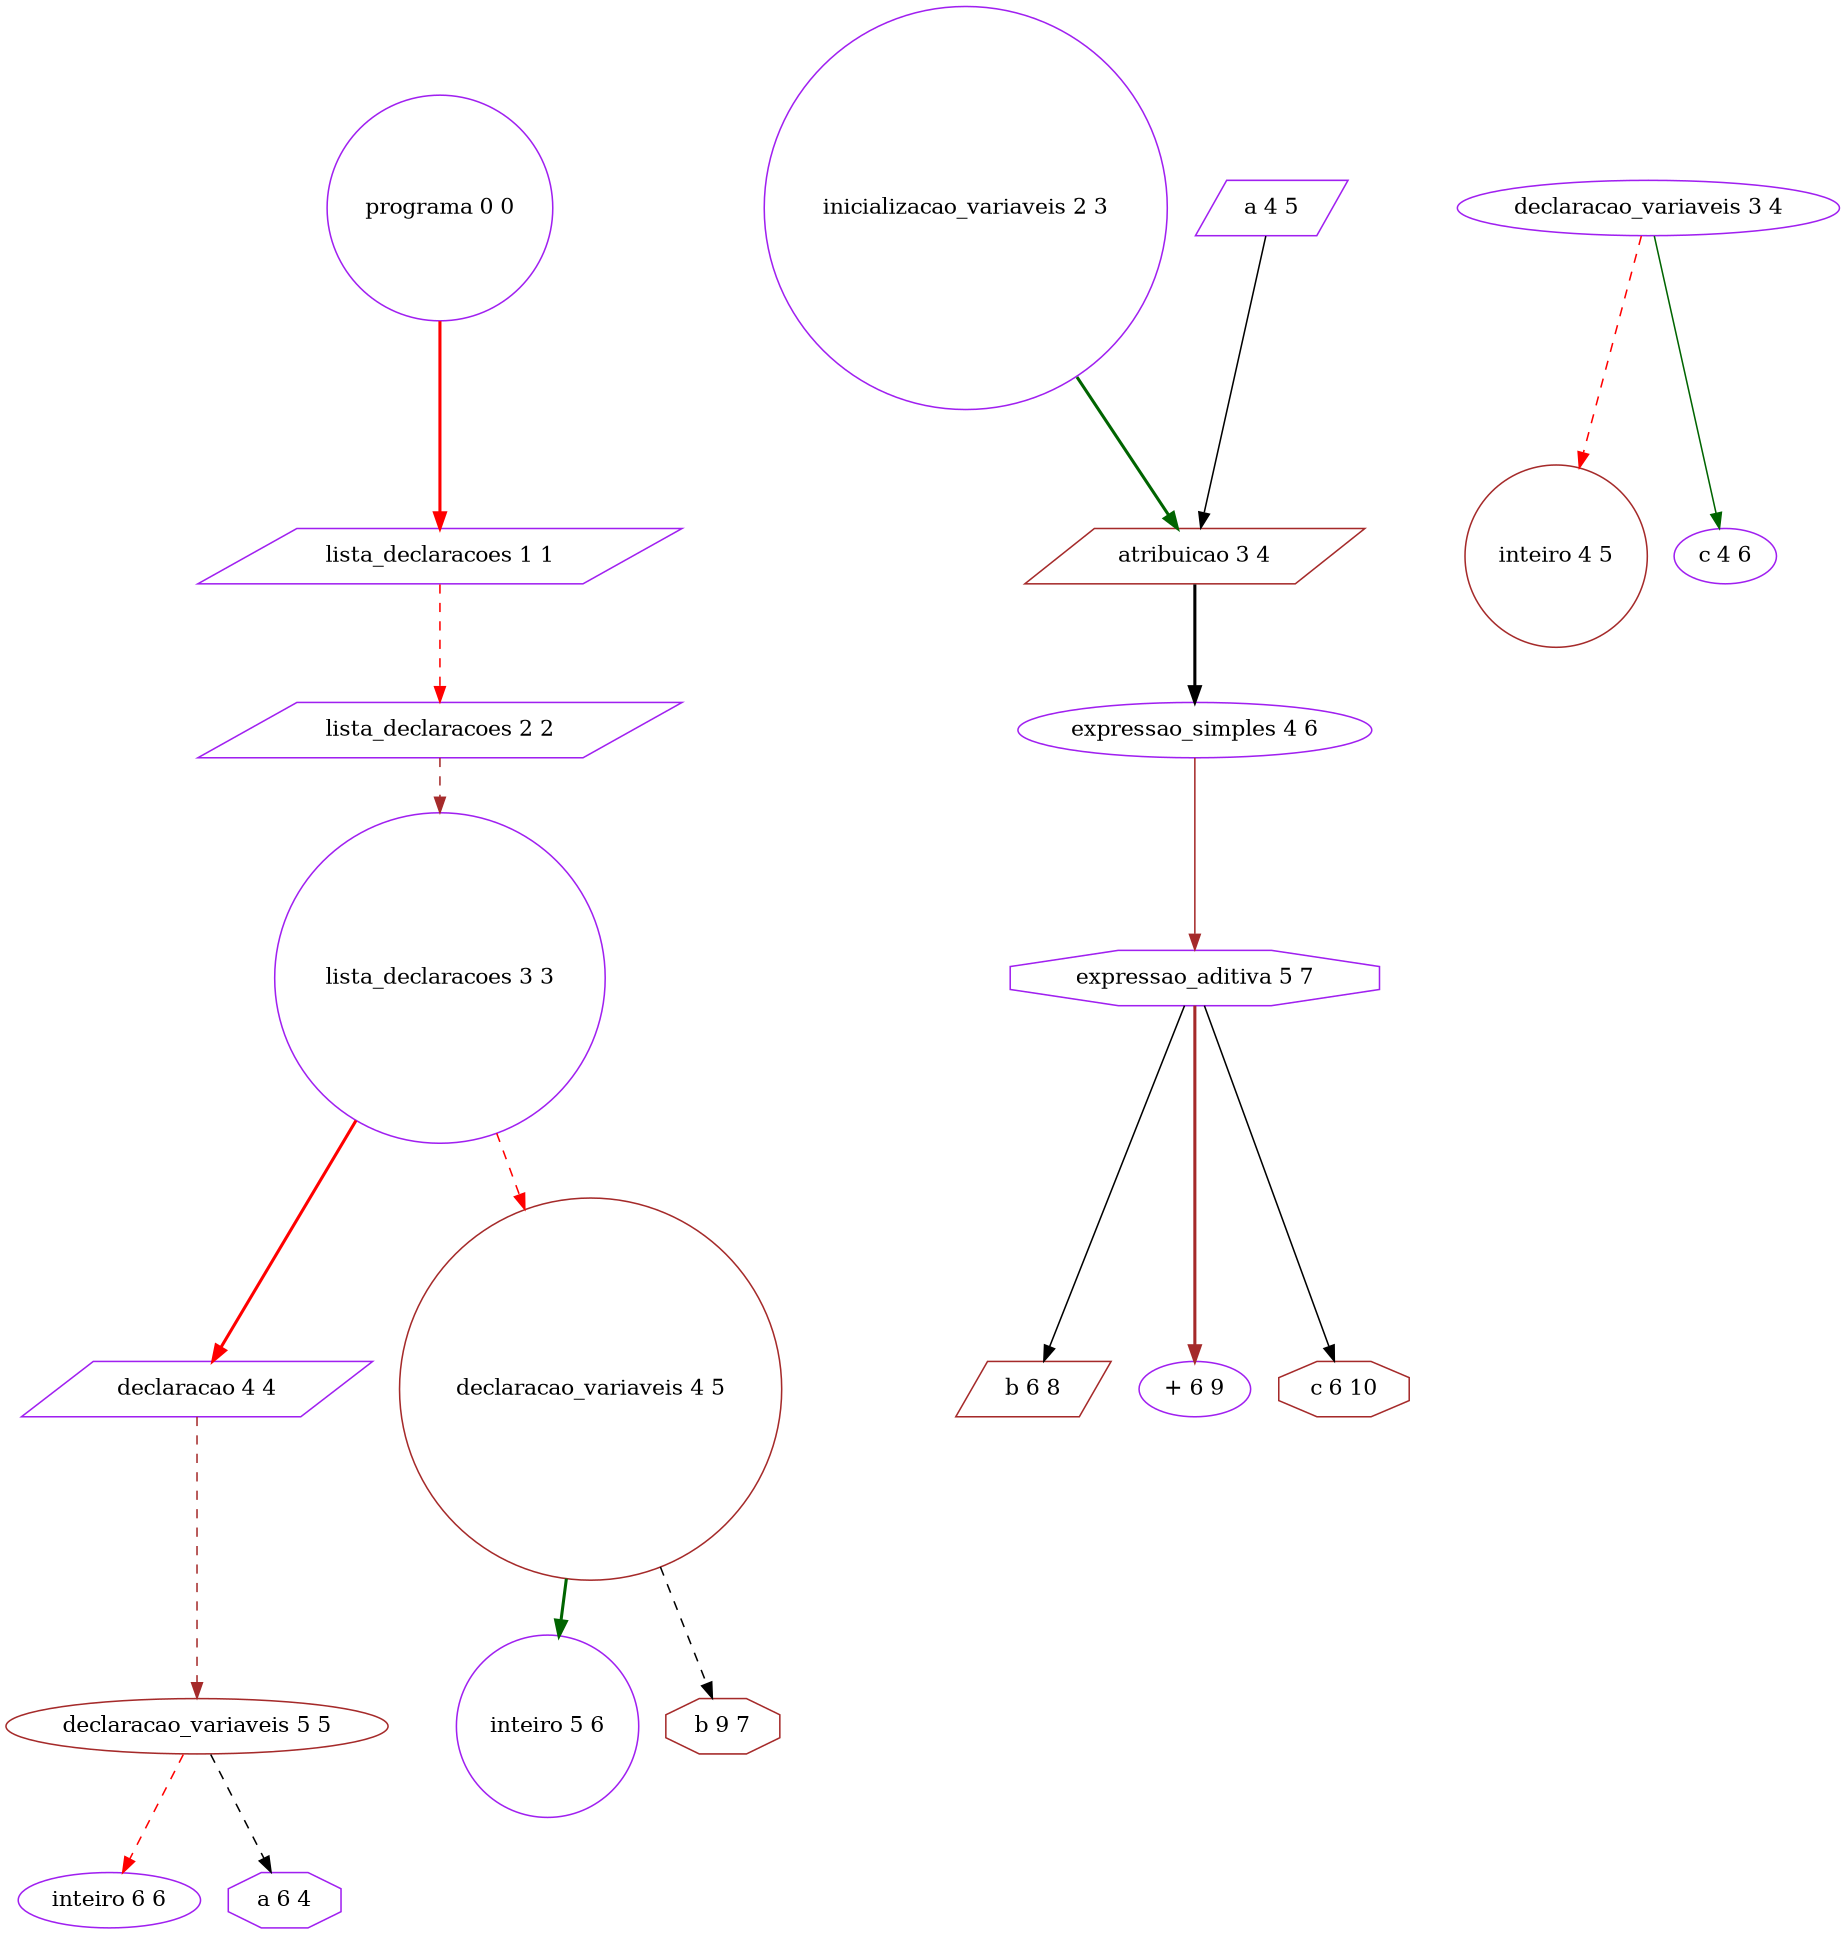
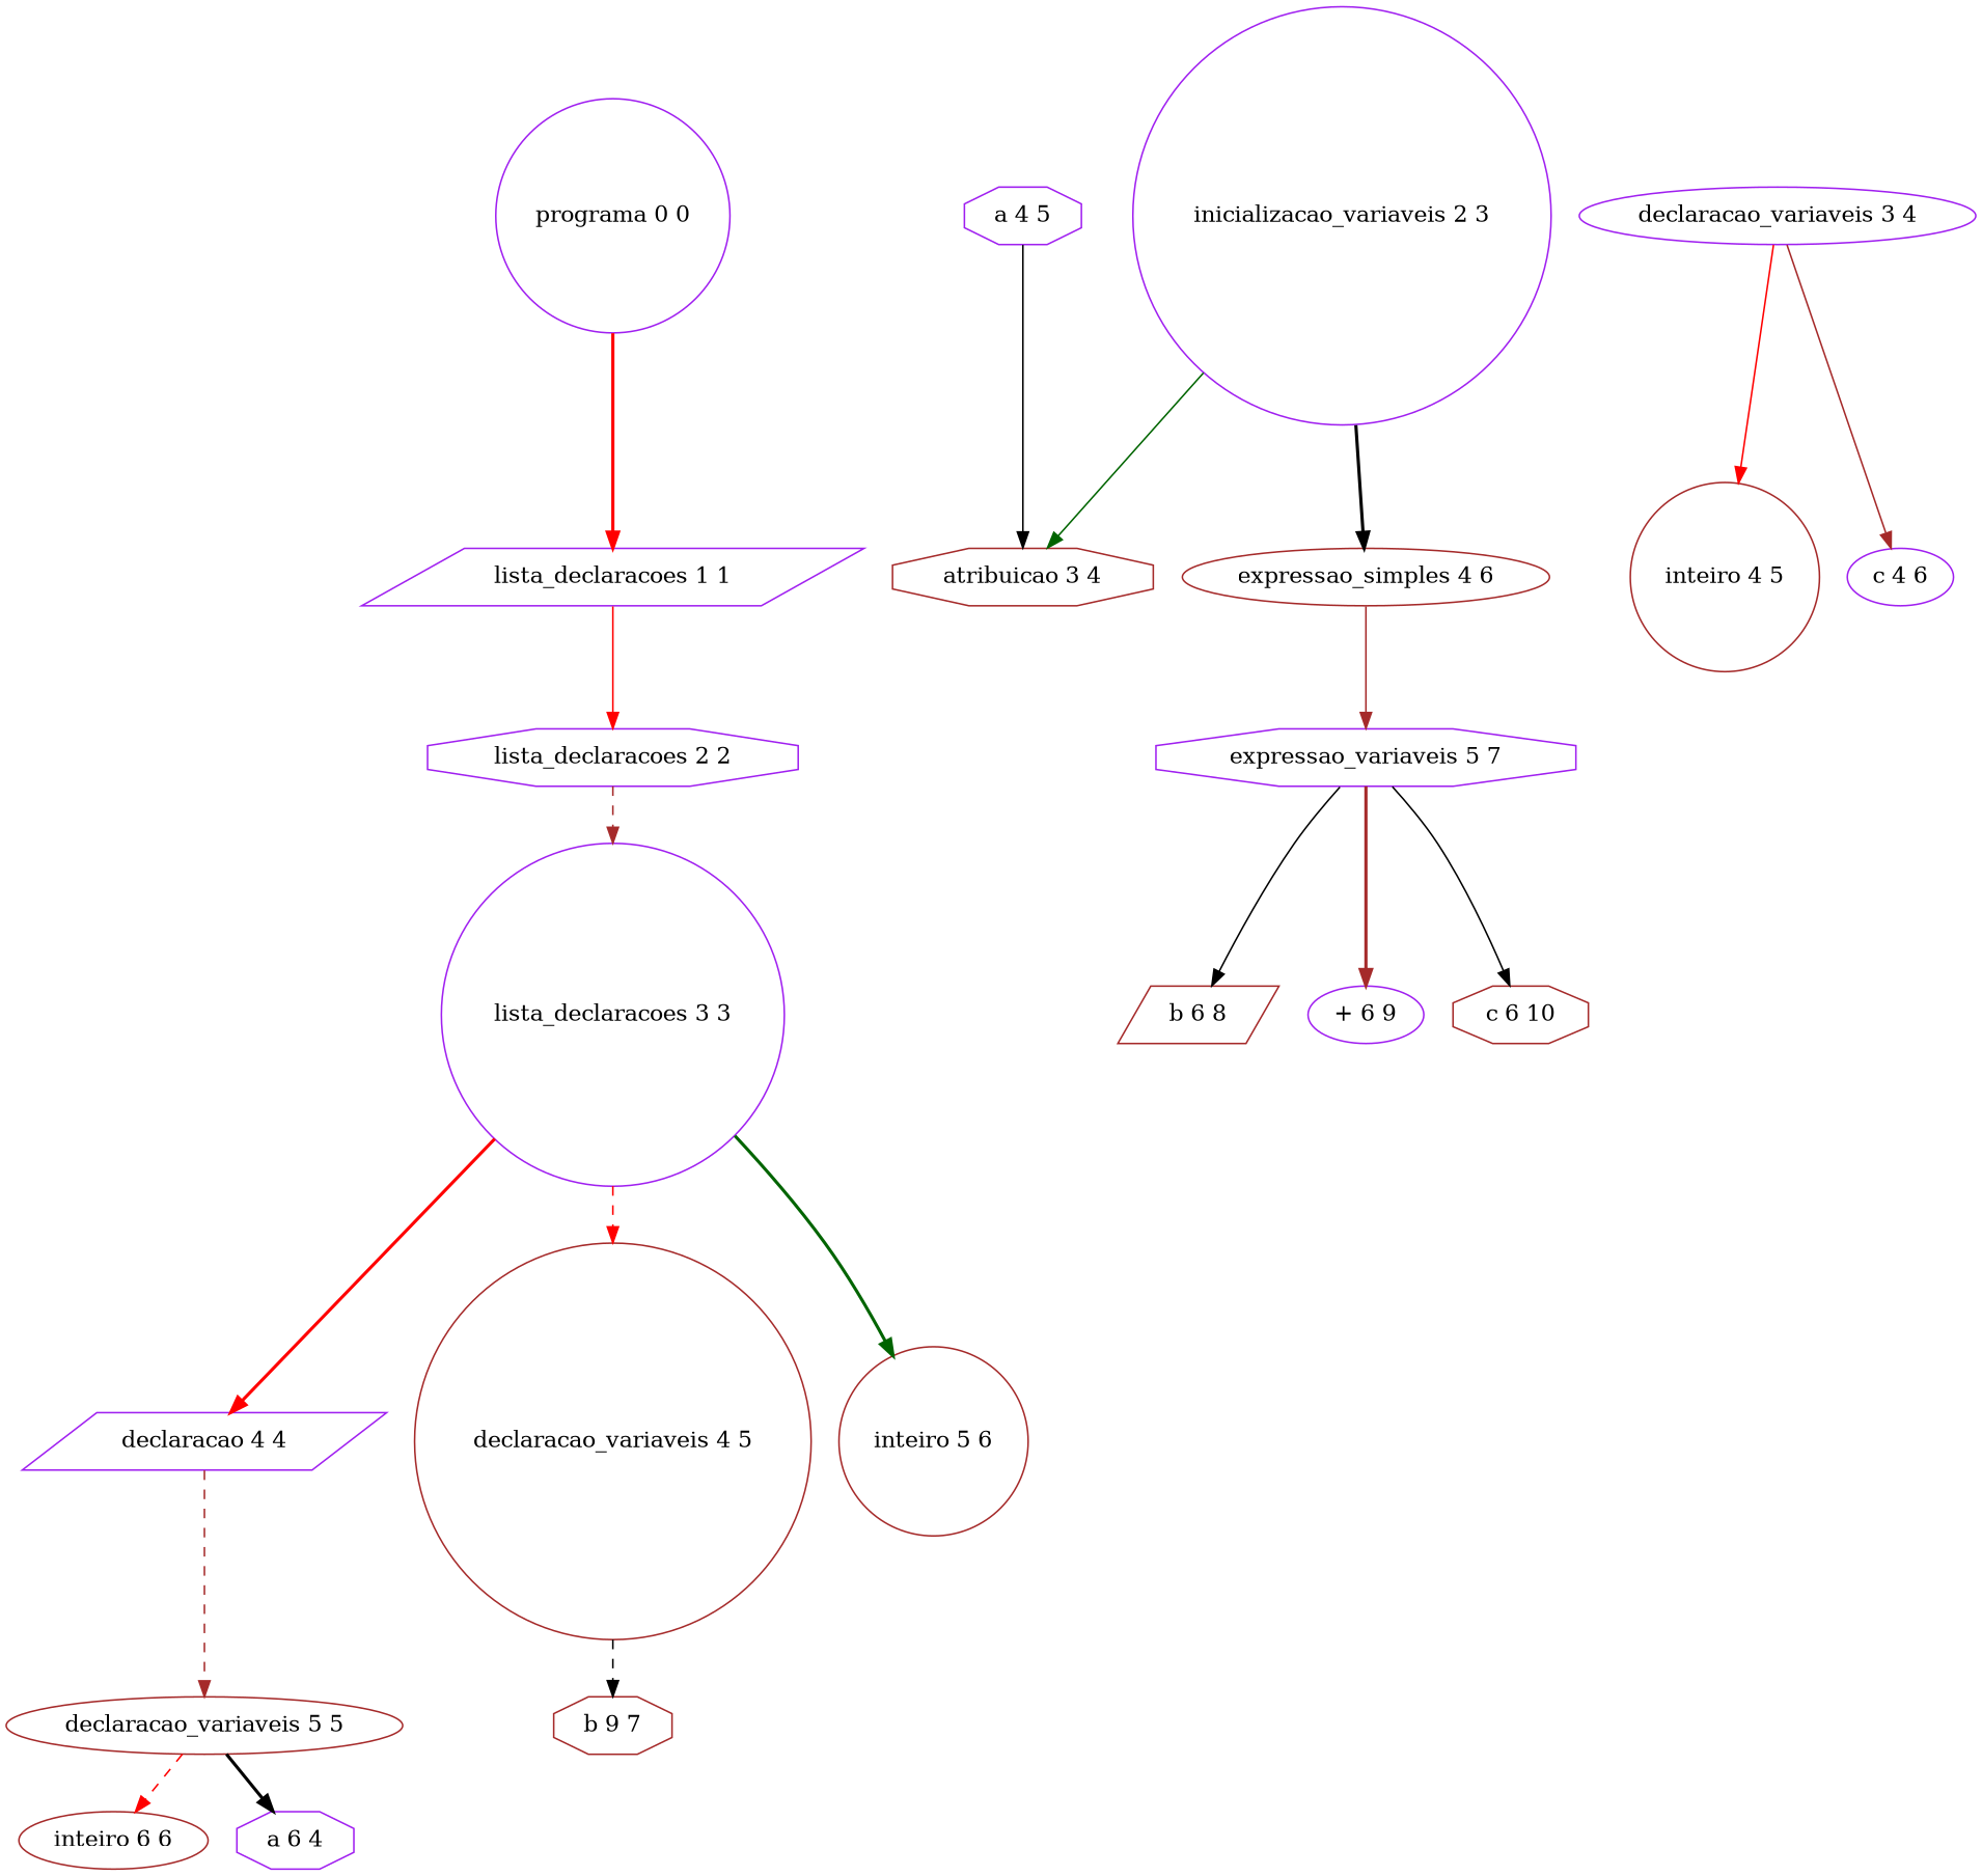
  digraph {
    node [color=purple shape=circle]
    edge [color=red style=dashed]
    "lista_declaracoes 1 1" [shape=parallelogram]
    "programa 0 0"
-   "lista_declaracoes 2 2" [shape=parallelogram]
+   "lista_declaracoes 2 2" [shape=octagon]
    "lista_declaracoes 3 3"
-   "atribuicao 3 4" [color=brown shape=parallelogram]
+   "atribuicao 3 4" [color=brown shape=octagon]
    "inicializacao_variaveis 2 3"
    "declaracao 4 4" [shape=parallelogram]
    "declaracao_variaveis 4 5" [color=brown]
    "declaracao_variaveis 3 4" [shape=ellipse]
    "inteiro 4 5" [color=brown]
    "c 4 6" [shape=ellipse]
    "declaracao_variaveis 5 5" [color=brown shape=ellipse]
-   "inteiro 5 6"
+   "inteiro 5 6" [color=brown]
    n14 [color=brown label="b 9 7" shape=octagon]
-   "inteiro 6 6" [shape=ellipse]
+   "inteiro 6 6" [color=brown shape=ellipse]
    n16 [label="a 6 4" shape=octagon]
-   "expressao_simples 4 6" [shape=ellipse]
-   "a 4 5" [shape=parallelogram]
-   "expressao_aditiva 5 7" [shape=octagon]
+   "expressao_simples 4 6" [color=brown shape=ellipse]
+   "a 4 5" [shape=octagon]
+   "expressao_aditiva 5 7" [shape=octagon label="expressao_variaveis 5 7"]
    "b 6 8" [color=brown shape=parallelogram]
    "+ 6 9" [shape=ellipse]
    "c 6 10" [color=brown shape=octagon]
-   "lista_declaracoes 1 1" -> "lista_declaracoes 2 2"
+   "lista_declaracoes 1 1" -> "lista_declaracoes 2 2" [style=solid]
    "programa 0 0" -> "lista_declaracoes 1 1" [style=bold]
    "lista_declaracoes 2 2" -> "lista_declaracoes 3 3" [color=brown]
    "lista_declaracoes 3 3" -> "declaracao 4 4" [style=bold]
    "lista_declaracoes 3 3" -> "declaracao_variaveis 4 5"
-   "atribuicao 3 4" -> "expressao_simples 4 6" [color=black style=bold]
-   "inicializacao_variaveis 2 3" -> "atribuicao 3 4" [color=darkgreen style=bold]
+   "inicializacao_variaveis 2 3" -> "expressao_simples 4 6" [color=black style=bold]
+   "inicializacao_variaveis 2 3" -> "atribuicao 3 4" [color=darkgreen style=solid]
    "declaracao 4 4" -> "declaracao_variaveis 5 5" [color=brown]
-   "declaracao_variaveis 4 5" -> "inteiro 5 6" [color=darkgreen style=bold]
+   "lista_declaracoes 3 3" -> "inteiro 5 6" [color=darkgreen style=bold]
    "declaracao_variaveis 4 5" -> n14 [color=black]
-   "declaracao_variaveis 3 4" -> "inteiro 4 5"
-   "declaracao_variaveis 3 4" -> "c 4 6" [color=darkgreen style=solid]
+   "declaracao_variaveis 3 4" -> "inteiro 4 5" [style=solid]
+   "declaracao_variaveis 3 4" -> "c 4 6" [color=brown style=solid]
    "declaracao_variaveis 5 5" -> "inteiro 6 6"
-   "declaracao_variaveis 5 5" -> n16 [color=black]
+   "declaracao_variaveis 5 5" -> n16 [color=black style=bold]
    "expressao_simples 4 6" -> "expressao_aditiva 5 7" [color=brown style=solid]
    "a 4 5" -> "atribuicao 3 4" [color=black style=solid]
    "expressao_aditiva 5 7" -> "b 6 8" [color=black style=solid]
    "expressao_aditiva 5 7" -> "+ 6 9" [color=brown style=bold]
    "expressao_aditiva 5 7" -> "c 6 10" [color=black style=solid]
  }
